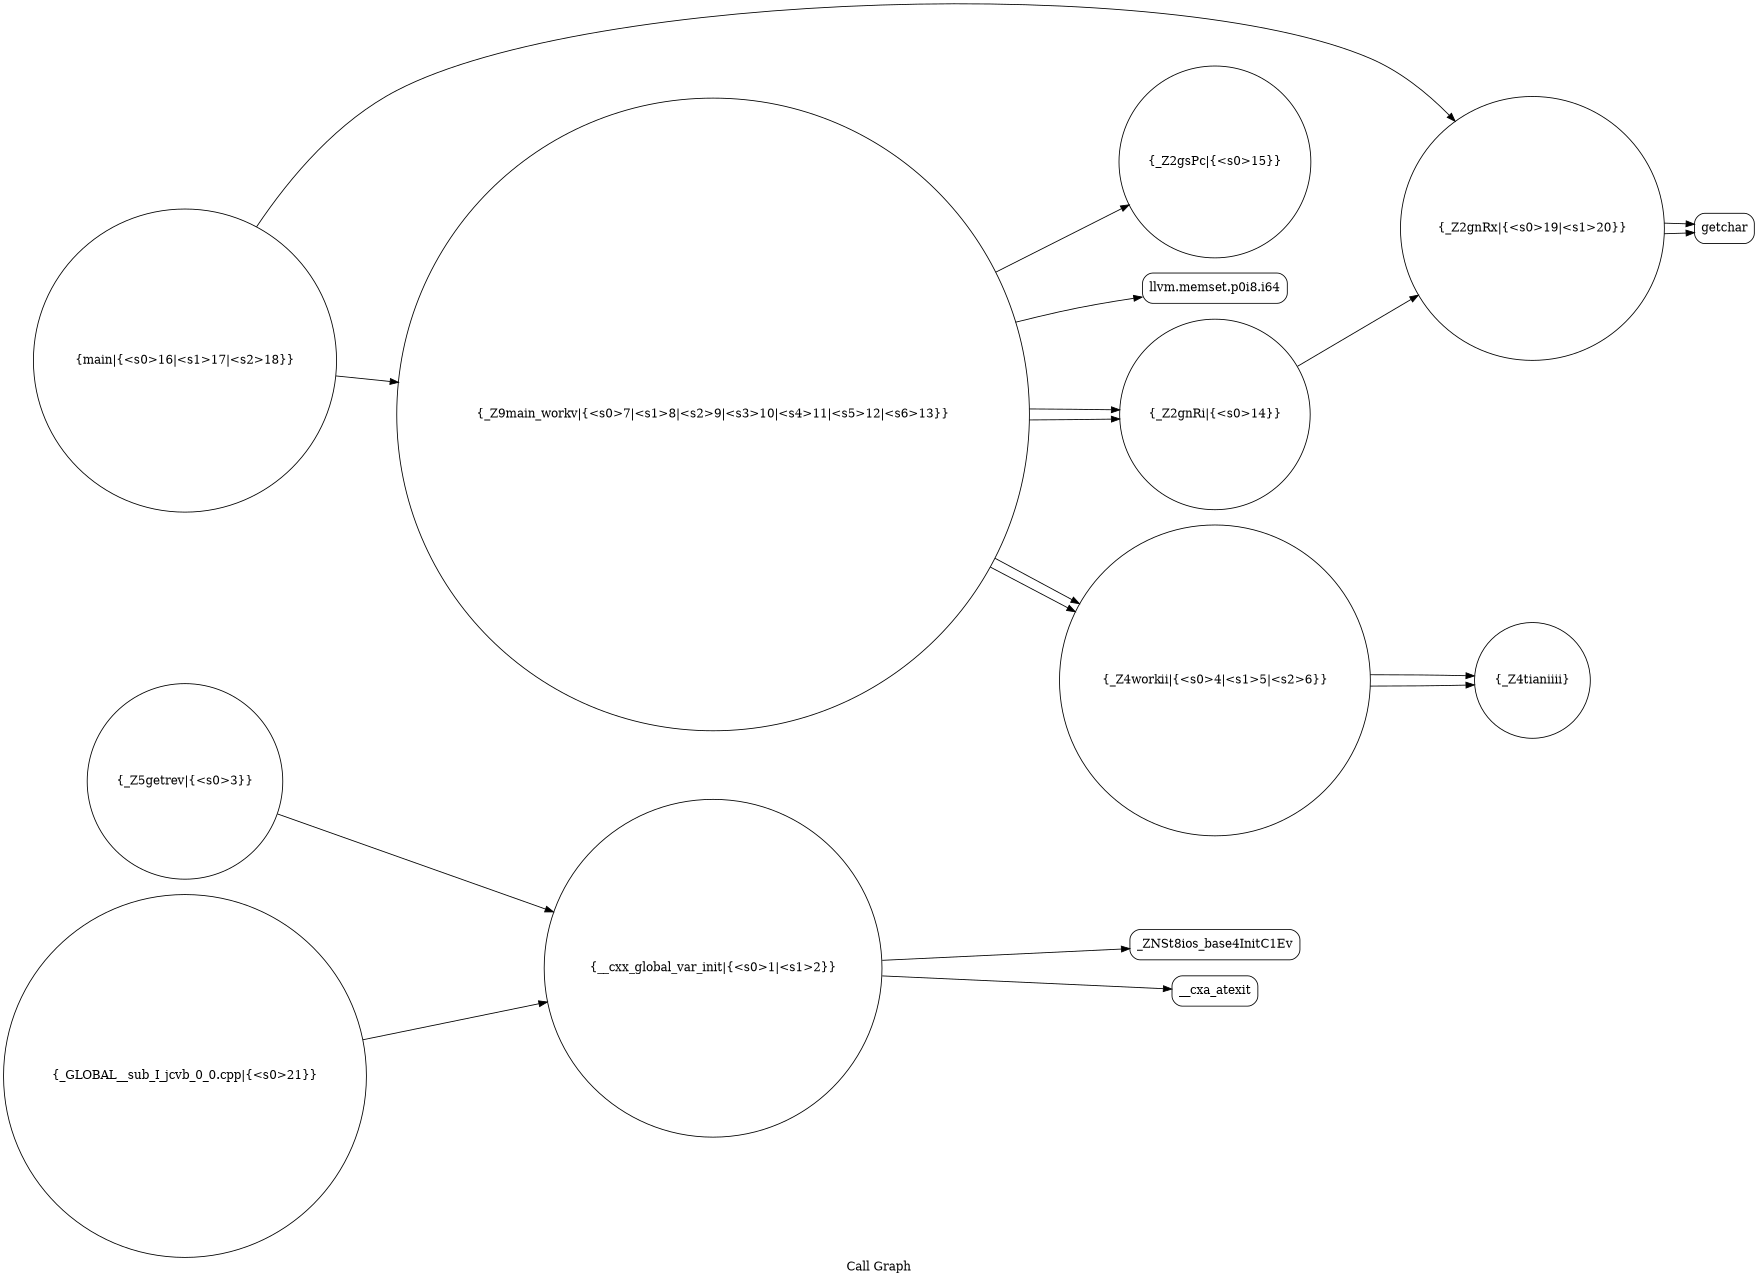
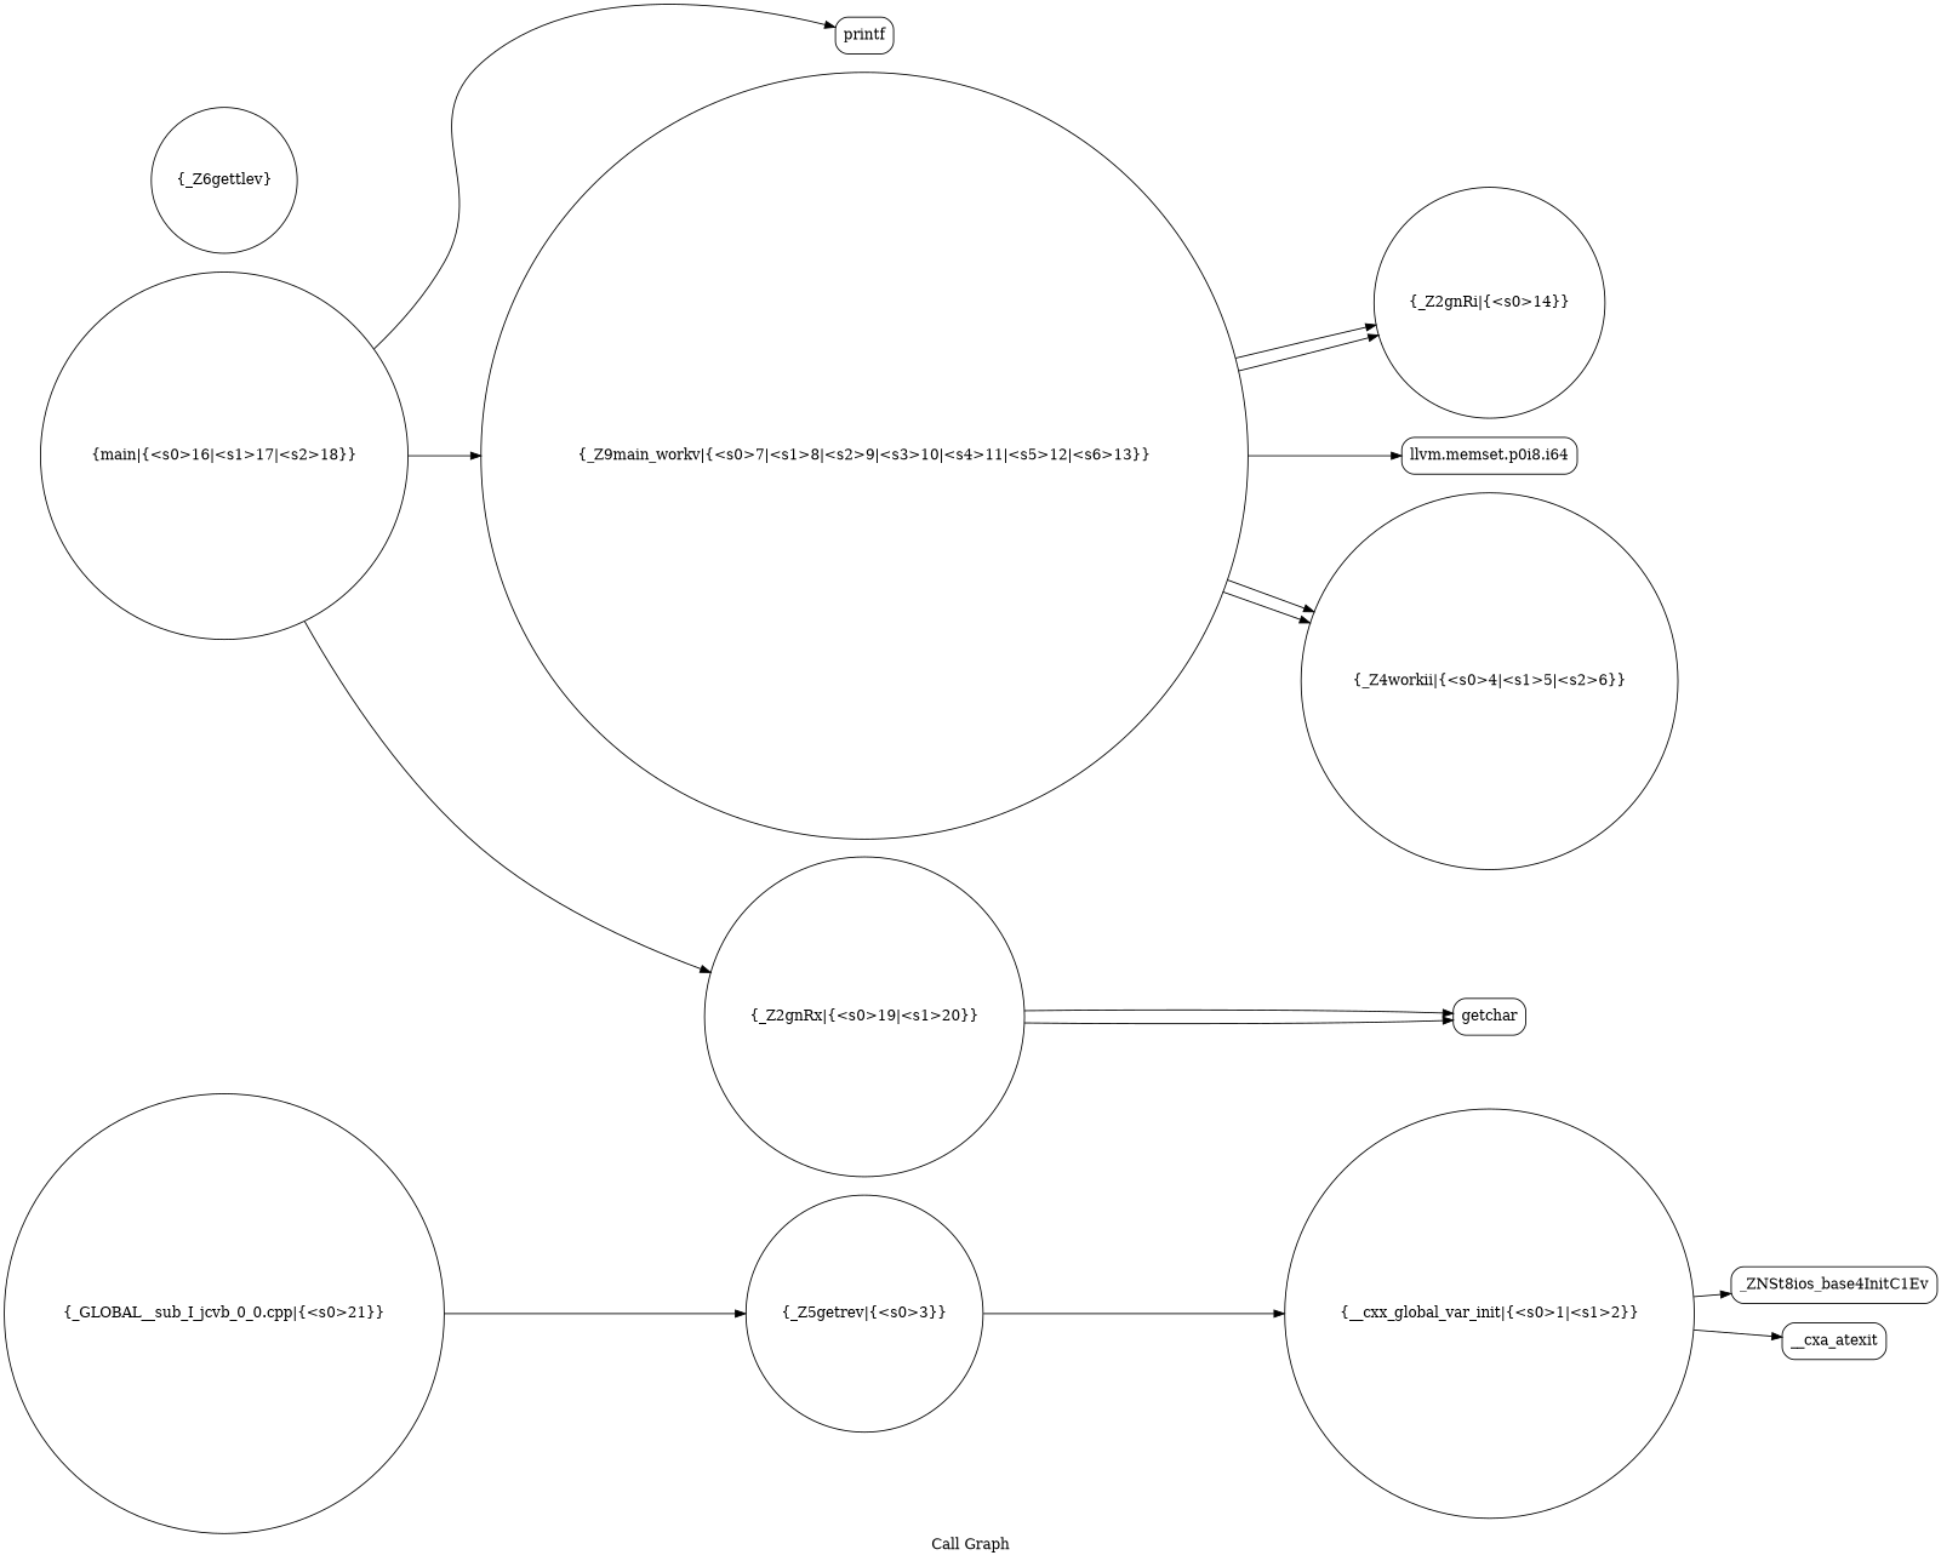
  digraph {
    label="Call Graph"
    rankdir=LR
    node [shape=circle]
    edge [color=black tailport=s0]
    n1 [label="{__cxx_global_var_init|{<s0>1|<s1>2}}"]
    n2 [label="{_ZNSt8ios_base4InitC1Ev}" shape=Mrecord]
    n3 [label="{__cxa_atexit}" shape=Mrecord]
-   n4 [label="{_Z4tianiiii}"]
    n5 [label="{main|{<s0>16|<s1>17|<s2>18}}"]
+   n6 [label="{printf}" shape=Mrecord]
    n7 [label="{_Z9main_workv|{<s0>7|<s1>8|<s2>9|<s3>10|<s4>11|<s5>12|<s6>13}}"]
    n8 [label="{_Z2gnRx|{<s0>19|<s1>20}}"]
    n9 [label="{_Z2gnRi|{<s0>14}}"]
    n10 [label="{llvm.memset.p0i8.i64}" shape=Mrecord]
    n11 [label="{_Z4workii|{<s0>4|<s1>5|<s2>6}}"]
-   n12 [label="{_Z2gsPc|{<s0>15}}"]
    n13 [label="{getchar}" shape=Mrecord]
    n14 [label="{_Z5getrev|{<s0>3}}"]
    n15 [label="{_GLOBAL__sub_I_jcvb_0_0.cpp|{<s0>21}}"]
+   n16 [label="{_Z6gettlev}"]
    n1 -> n2
    n1 -> n3 [tailport=s1]
+   n5 -> n6 [tailport=s1]
    n5 -> n7 [tailport=s2]
    n5 -> n8
    n7 -> n9
    n7 -> n9 [tailport=s1]
    n7 -> n10 [tailport=s3]
    n7 -> n11 [tailport=s4]
    n7 -> n11 [tailport=s5]
-   n7 -> n12 [tailport=s2]
    n8 -> n13
    n8 -> n13 [tailport=s1]
-   n9 -> n8
-   n11 -> n4 [tailport=s1]
-   n11 -> n4 [tailport=s2]
    n14 -> n1
-   n15 -> n1
+   n15 -> n14
  }
